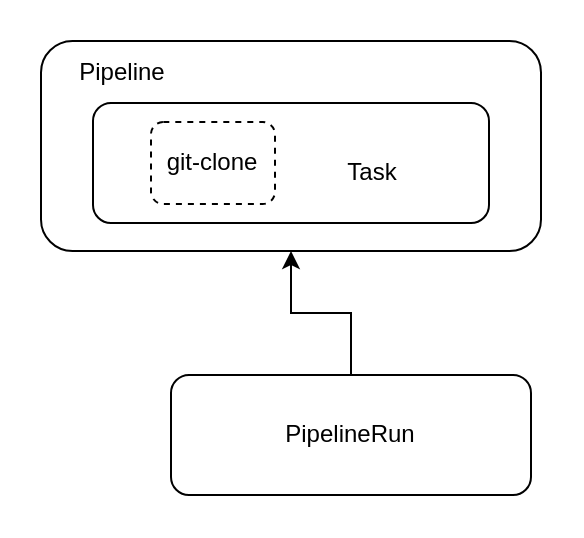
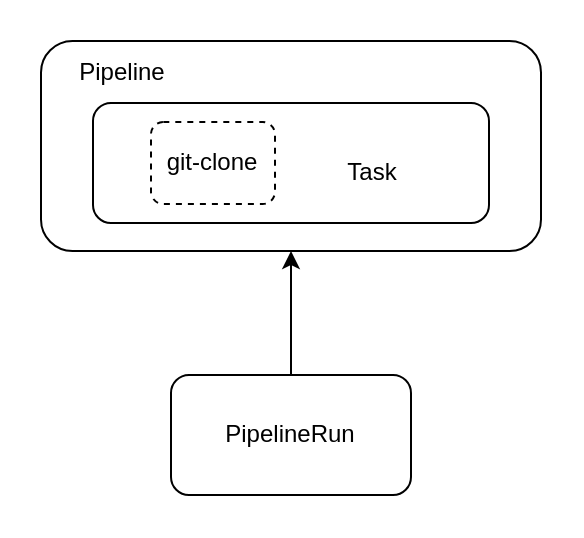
  <mxCell id="0" />
  <mxCell id="1" parent="0" />
  <mxCell id="2" value="" style="rounded=1;whiteSpace=wrap;html=1;fillColor=none;" vertex="1" parent="1"><mxGeometry x="20" y="20" width="250" height="105" as="geometry" /></mxCell>
  <mxCell id="3" value="" style="rounded=1;whiteSpace=wrap;html=1;fillColor=none;" vertex="1" parent="1"><mxGeometry x="46" y="51" width="198" height="60" as="geometry" /></mxCell>
  <mxCell id="4" value="Task" style="text;html=1;align=center;verticalAlign=middle;whiteSpace=wrap;rounded=0;" vertex="1" parent="1"><mxGeometry x="156" y="71" width="60" height="30" as="geometry" /></mxCell>
  <mxCell id="5" value="git-clone" style="rounded=1;whiteSpace=wrap;html=1;dashed=1;fillColor=none;" vertex="1" parent="1"><mxGeometry x="75" y="60.5" width="62" height="41" as="geometry" /></mxCell>
  <mxCell id="6" style="edgeStyle=orthogonalEdgeStyle;rounded=0;orthogonalLoop=1;jettySize=auto;html=1;entryX=0.5;entryY=1;entryDx=0;entryDy=0;" edge="1" parent="1" source="7" target="2"><mxGeometry relative="1" as="geometry"><mxPoint x="143" y="125" as="targetPoint" /></mxGeometry></mxCell>
- <mxCell id="7" value="PipelineRun" style="rounded=1;whiteSpace=wrap;html=1;fillColor=none;" vertex="1" parent="1"><mxGeometry x="85" y="187" width="180" height="60" as="geometry" /></mxCell>
+ <mxCell id="7" value="PipelineRun" style="rounded=1;whiteSpace=wrap;html=1;fillColor=none;" vertex="1" parent="1"><mxGeometry x="85" y="187" width="120" height="60" as="geometry" /></mxCell>
  <mxCell id="8" value="Pipeline" style="text;html=1;align=center;verticalAlign=middle;whiteSpace=wrap;rounded=0;" vertex="1" parent="1"><mxGeometry x="31" y="21" width="60" height="30" as="geometry" /></mxCell>
